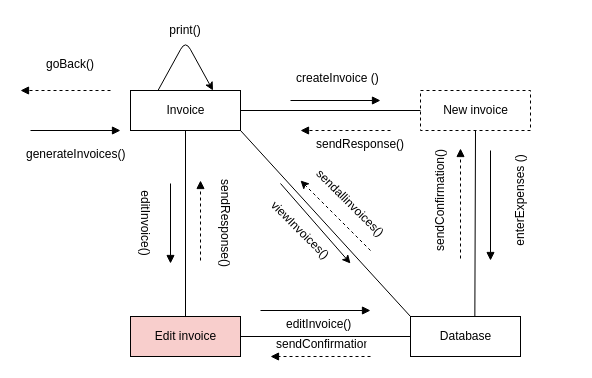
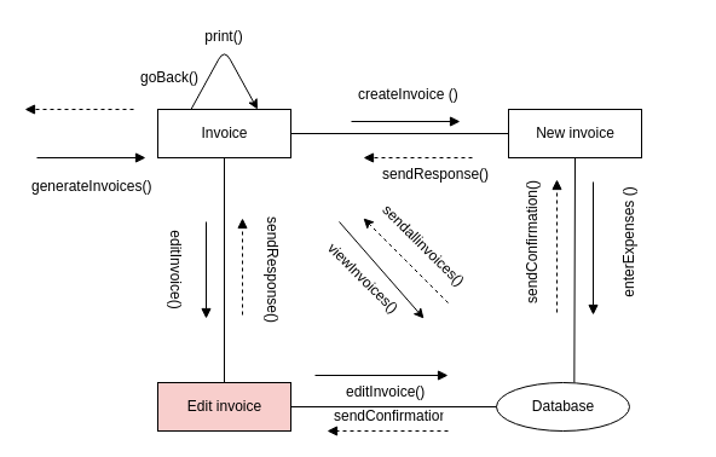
  <mxCell id="0" />
  <mxCell id="1" parent="0" />
  <mxCell id="2" value="Invoice" style="html=1;" vertex="1" parent="1"><mxGeometry x="130" y="90" width="110" height="40" as="geometry" /></mxCell>
- <mxCell id="3" value="New invoice" style="html=1;dashed=1;" vertex="1" parent="1"><mxGeometry x="420" y="90" width="110" height="40" as="geometry" /></mxCell>
+ <mxCell id="3" value="New invoice" style="html=1;" vertex="1" parent="1"><mxGeometry x="420" y="90" width="110" height="40" as="geometry" /></mxCell>
  <mxCell id="4" value="Edit invoice" style="html=1;fillColor=#f8cecc;" vertex="1" parent="1"><mxGeometry x="130" y="316" width="110" height="40" as="geometry" /></mxCell>
- <mxCell id="5" value="Database" style="html=1;" vertex="1" parent="1"><mxGeometry x="410" y="316" width="110" height="40" as="geometry" /></mxCell>
+ <mxCell id="5" value="Database" style="ellipse;html=1;" vertex="1" parent="1"><mxGeometry x="410" y="316" width="110" height="40" as="geometry" /></mxCell>
  <mxCell id="6" value="" style="endArrow=none;html=1;rounded=0;exitX=1;exitY=0.5;exitDx=0;exitDy=0;entryX=0;entryY=0.5;entryDx=0;entryDy=0;" edge="1" parent="1" source="2" target="3"><mxGeometry relative="1" as="geometry"><mxPoint x="50" y="120" as="sourcePoint" /><mxPoint x="150" y="120" as="targetPoint" /></mxGeometry></mxCell>
  <mxCell id="7" value="" style="endArrow=none;html=1;rounded=0;exitX=0.5;exitY=0;exitDx=0;exitDy=0;entryX=0.5;entryY=1;entryDx=0;entryDy=0;" edge="1" parent="1" source="4" target="2"><mxGeometry relative="1" as="geometry"><mxPoint x="50" y="120" as="sourcePoint" /><mxPoint x="150" y="120" as="targetPoint" /><Array as="points" /></mxGeometry></mxCell>
  <mxCell id="8" value="" style="endArrow=none;html=1;rounded=0;exitX=1;exitY=0.5;exitDx=0;exitDy=0;entryX=0;entryY=0.5;entryDx=0;entryDy=0;" edge="1" parent="1" source="4" target="5"><mxGeometry relative="1" as="geometry"><mxPoint x="260" y="120" as="sourcePoint" /><mxPoint x="420" y="120" as="targetPoint" /></mxGeometry></mxCell>
  <mxCell id="9" value="" style="endArrow=none;html=1;rounded=0;exitX=0.585;exitY=-0.005;exitDx=0;exitDy=0;entryX=0.5;entryY=1;entryDx=0;entryDy=0;exitPerimeter=0;" edge="1" parent="1" source="5" target="3"><mxGeometry relative="1" as="geometry"><mxPoint x="205" y="220" as="sourcePoint" /><mxPoint x="205" y="140" as="targetPoint" /><Array as="points" /></mxGeometry></mxCell>
  <mxCell id="10" value="" style="endArrow=block;endFill=1;endSize=6;html=1;" edge="1" parent="1"><mxGeometry width="100" relative="1" as="geometry"><mxPoint x="30" y="130" as="sourcePoint" /><mxPoint x="120" y="130" as="targetPoint" /></mxGeometry></mxCell>
  <mxCell id="11" value="generateInvoices()" style="text;strokeColor=none;fillColor=none;align=left;verticalAlign=top;spacingLeft=4;spacingRight=4;overflow=hidden;rotatable=0;points=[[0,0.5],[1,0.5]];portConstraint=eastwest;" vertex="1" parent="1"><mxGeometry x="20" y="140" width="120" height="26" as="geometry" /></mxCell>
  <mxCell id="12" value="" style="endArrow=block;endFill=1;endSize=6;html=1;" edge="1" parent="1"><mxGeometry width="100" relative="1" as="geometry"><mxPoint x="290" y="100" as="sourcePoint" /><mxPoint x="380" y="100" as="targetPoint" /></mxGeometry></mxCell>
  <mxCell id="13" value="createInvoice ()&#10;" style="text;strokeColor=none;fillColor=none;align=left;verticalAlign=top;spacingLeft=4;spacingRight=4;overflow=hidden;rotatable=0;points=[[0,0.5],[1,0.5]];portConstraint=eastwest;" vertex="1" parent="1"><mxGeometry x="290" y="64" width="100" height="26" as="geometry" /></mxCell>
- <mxCell id="14" value="" style="endArrow=none;html=1;rounded=0;exitX=0;exitY=0;exitDx=0;exitDy=0;entryX=1;entryY=1;entryDx=0;entryDy=0;" edge="1" parent="1" source="5" target="2"><mxGeometry relative="1" as="geometry"><mxPoint x="474.35" y="289.8" as="sourcePoint" /><mxPoint x="475" y="140" as="targetPoint" /><Array as="points" /></mxGeometry></mxCell>
  <mxCell id="15" value="" style="endArrow=block;endFill=1;endSize=6;html=1;" edge="1" parent="1"><mxGeometry width="100" relative="1" as="geometry"><mxPoint x="490" y="150" as="sourcePoint" /><mxPoint x="490" y="260" as="targetPoint" /></mxGeometry></mxCell>
  <mxCell id="16" value="" style="endArrow=block;endFill=1;endSize=6;html=1;" edge="1" parent="1"><mxGeometry width="100" relative="1" as="geometry"><mxPoint x="260" y="310" as="sourcePoint" /><mxPoint x="370" y="310" as="targetPoint" /></mxGeometry></mxCell>
  <mxCell id="17" value="" style="endArrow=block;endFill=1;endSize=6;html=1;" edge="1" parent="1"><mxGeometry width="100" relative="1" as="geometry"><mxPoint x="170" y="183" as="sourcePoint" /><mxPoint x="170" y="263" as="targetPoint" /></mxGeometry></mxCell>
  <mxCell id="18" value="editInvoice()" style="text;strokeColor=none;fillColor=none;align=left;verticalAlign=top;spacingLeft=4;spacingRight=4;overflow=hidden;rotatable=0;points=[[0,0.5],[1,0.5]];portConstraint=eastwest;" vertex="1" parent="1"><mxGeometry x="280" y="310" width="100" height="26" as="geometry" /></mxCell>
  <mxCell id="19" value="" style="endArrow=block;endFill=1;endSize=6;html=1;dashed=1;" edge="1" parent="1"><mxGeometry width="100" relative="1" as="geometry"><mxPoint x="370" y="356" as="sourcePoint" /><mxPoint x="270" y="356" as="targetPoint" /></mxGeometry></mxCell>
  <mxCell id="20" value="" style="endArrow=block;endFill=1;endSize=6;html=1;dashed=1;" edge="1" parent="1"><mxGeometry width="100" relative="1" as="geometry"><mxPoint x="460" y="258" as="sourcePoint" /><mxPoint x="460" y="148" as="targetPoint" /><Array as="points"><mxPoint x="460" y="198" /></Array></mxGeometry></mxCell>
  <mxCell id="21" value="" style="endArrow=block;endFill=1;endSize=6;html=1;dashed=1;" edge="1" parent="1"><mxGeometry width="100" relative="1" as="geometry"><mxPoint x="200" y="260" as="sourcePoint" /><mxPoint x="200" y="180" as="targetPoint" /></mxGeometry></mxCell>
  <mxCell id="22" value="" style="endArrow=block;endFill=1;endSize=6;html=1;dashed=1;" edge="1" parent="1"><mxGeometry width="100" relative="1" as="geometry"><mxPoint x="390" y="130" as="sourcePoint" /><mxPoint x="300" y="130" as="targetPoint" /></mxGeometry></mxCell>
  <mxCell id="23" value="sendConfirmation" style="text;strokeColor=none;fillColor=none;align=left;verticalAlign=top;spacingLeft=4;spacingRight=4;overflow=hidden;rotatable=0;points=[[0,0.5],[1,0.5]];portConstraint=eastwest;" vertex="1" parent="1"><mxGeometry x="270" y="330" width="100" height="26" as="geometry" /></mxCell>
  <mxCell id="24" value="sendResponse()" style="text;strokeColor=none;fillColor=none;align=left;verticalAlign=top;spacingLeft=4;spacingRight=4;overflow=hidden;rotatable=0;points=[[0,0.5],[1,0.5]];portConstraint=eastwest;" vertex="1" parent="1"><mxGeometry x="310" y="130" width="100" height="26" as="geometry" /></mxCell>
  <mxCell id="25" value="" style="endArrow=block;endFill=1;endSize=6;html=1;dashed=1;" edge="1" parent="1"><mxGeometry width="100" relative="1" as="geometry"><mxPoint x="110" y="90" as="sourcePoint" /><mxPoint x="20" y="90" as="targetPoint" /></mxGeometry></mxCell>
- <mxCell id="26" value="goBack()" style="text;strokeColor=none;fillColor=none;align=left;verticalAlign=top;spacingLeft=4;spacingRight=4;overflow=hidden;rotatable=0;points=[[0,0.5],[1,0.5]];portConstraint=eastwest;" vertex="1" parent="1"><mxGeometry x="40" y="50" width="120" height="26" as="geometry" /></mxCell>
+ <mxCell id="26" value="goBack()" style="text;strokeColor=none;fillColor=none;align=left;verticalAlign=top;spacingLeft=4;spacingRight=4;overflow=hidden;rotatable=0;points=[[0,0.5],[1,0.5]];portConstraint=eastwest;" vertex="1" parent="1"><mxGeometry x="110" y="50" width="120" height="26" as="geometry" /></mxCell>
  <mxCell id="27" value="" style="endArrow=classic;html=1;exitX=0.25;exitY=0;exitDx=0;exitDy=0;entryX=0.75;entryY=0;entryDx=0;entryDy=0;" edge="1" parent="1" source="2" target="2"><mxGeometry width="50" height="50" relative="1" as="geometry"><mxPoint x="180" y="310" as="sourcePoint" /><mxPoint x="230" y="260" as="targetPoint" /><Array as="points"><mxPoint x="185" y="40" /></Array></mxGeometry></mxCell>
  <mxCell id="28" value="print()" style="text;html=1;strokeColor=none;fillColor=none;align=center;verticalAlign=middle;whiteSpace=wrap;rounded=0;" vertex="1" parent="1"><mxGeometry x="165" y="20" width="40" height="20" as="geometry" /></mxCell>
  <mxCell id="29" value="&lt;span style=&quot;text-align: left&quot;&gt;sendResponse()&lt;/span&gt;" style="text;html=1;strokeColor=none;fillColor=none;align=center;verticalAlign=middle;whiteSpace=wrap;rounded=0;rotation=90;" vertex="1" parent="1"><mxGeometry x="205" y="213" width="40" height="20" as="geometry" /></mxCell>
  <mxCell id="30" value="&lt;span style=&quot;text-align: left&quot;&gt;editInvoice()&lt;/span&gt;" style="text;html=1;strokeColor=none;fillColor=none;align=center;verticalAlign=middle;whiteSpace=wrap;rounded=0;rotation=90;" vertex="1" parent="1"><mxGeometry x="125" y="213" width="40" height="20" as="geometry" /></mxCell>
  <mxCell id="31" value="sendConfirmation()" style="text;html=1;strokeColor=none;fillColor=none;align=center;verticalAlign=middle;whiteSpace=wrap;rounded=0;rotation=-90;" vertex="1" parent="1"><mxGeometry x="420" y="190" width="40" height="20" as="geometry" /></mxCell>
  <mxCell id="32" value="&lt;span style=&quot;text-align: left&quot;&gt;enterExpenses ()&lt;/span&gt;" style="text;html=1;strokeColor=none;fillColor=none;align=center;verticalAlign=middle;whiteSpace=wrap;rounded=0;rotation=-90;" vertex="1" parent="1"><mxGeometry x="470" y="190" width="100" height="20" as="geometry" /></mxCell>
  <mxCell id="33" value="" style="endArrow=classic;html=1;" edge="1" parent="1"><mxGeometry width="50" height="50" relative="1" as="geometry"><mxPoint x="280" y="183" as="sourcePoint" /><mxPoint x="350" y="263" as="targetPoint" /></mxGeometry></mxCell>
  <mxCell id="34" value="viewInvoices()" style="text;html=1;strokeColor=none;fillColor=none;align=center;verticalAlign=middle;whiteSpace=wrap;rounded=0;rotation=45;" vertex="1" parent="1"><mxGeometry x="280" y="220" width="40" height="20" as="geometry" /></mxCell>
  <mxCell id="35" value="" style="endArrow=classic;html=1;dashed=1;" edge="1" parent="1"><mxGeometry width="50" height="50" relative="1" as="geometry"><mxPoint x="370" y="250" as="sourcePoint" /><mxPoint x="300" y="180" as="targetPoint" /></mxGeometry></mxCell>
  <mxCell id="36" value="sendallinvoices()" style="text;html=1;strokeColor=none;fillColor=none;align=center;verticalAlign=middle;whiteSpace=wrap;rounded=0;rotation=45;" vertex="1" parent="1"><mxGeometry x="330" y="193" width="40" height="20" as="geometry" /></mxCell>
